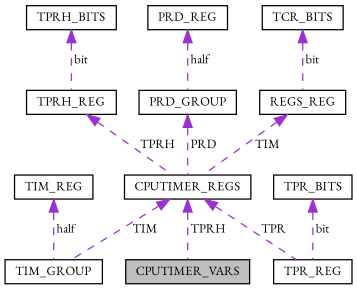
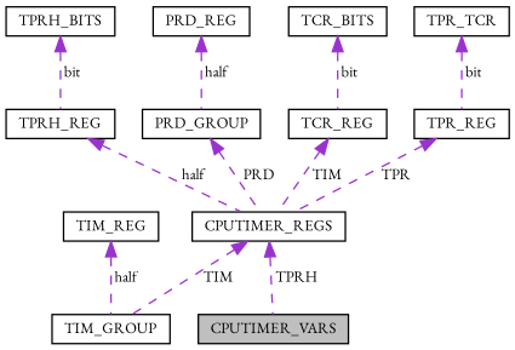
  digraph {
    fontname="EB Garamond"
    node [color=black fillcolor=white fontname="EB Garamond" fontsize=10 shape=record style=filled]
    edge [color=darkorchid3 dir=back fontname="EB Garamond" fontsize=10 labelfontname=Helvetica labelfontsize=10 style=dashed]
    n1 [fillcolor=grey75 fontcolor=black height=0.2 label=CPUTIMER_VARS width=0.4]
    n2 [height=0.2 label=CPUTIMER_REGS width=0.4]
    n3 [height=0.2 label=TIM_GROUP width=0.4]
    n4 [height=0.2 label=TPRH_REG width=0.4]
    n5 [height=0.2 label=TPRH_BITS width=0.4]
    n6 [height=0.2 label=PRD_GROUP width=0.4]
    n7 [height=0.2 label=PRD_REG width=0.4]
-   n8 [height=0.2 label=REGS_REG width=0.4]
+   n8 [height=0.2 label=TCR_REG width=0.4]
    n9 [height=0.2 label=TCR_BITS width=0.4]
    n10 [height=0.2 label=TPR_REG width=0.4]
-   n11 [height=0.2 label=TPR_BITS width=0.4]
+   n11 [height=0.2 label=TPR_TCR width=0.4]
    n12 [height=0.2 label=TIM_REG width=0.4]
    n2 -> n1 [label=" TPRH"]
    n2 -> n3 [label=" TIM"]
-   n4 -> n2 [label=" TPRH"]
+   n4 -> n2 [label=" half"]
    n5 -> n4 [label=" bit"]
    n6 -> n2 [label=" PRD"]
    n7 -> n6 [label=" half"]
    n8 -> n2 [label=" TIM"]
    n9 -> n8 [label=" bit"]
-   n2 -> n10 [label=" TPR"]
+   n10 -> n2 [label=" TPR"]
    n11 -> n10 [label=" bit"]
    n12 -> n3 [label=" half"]
  }
